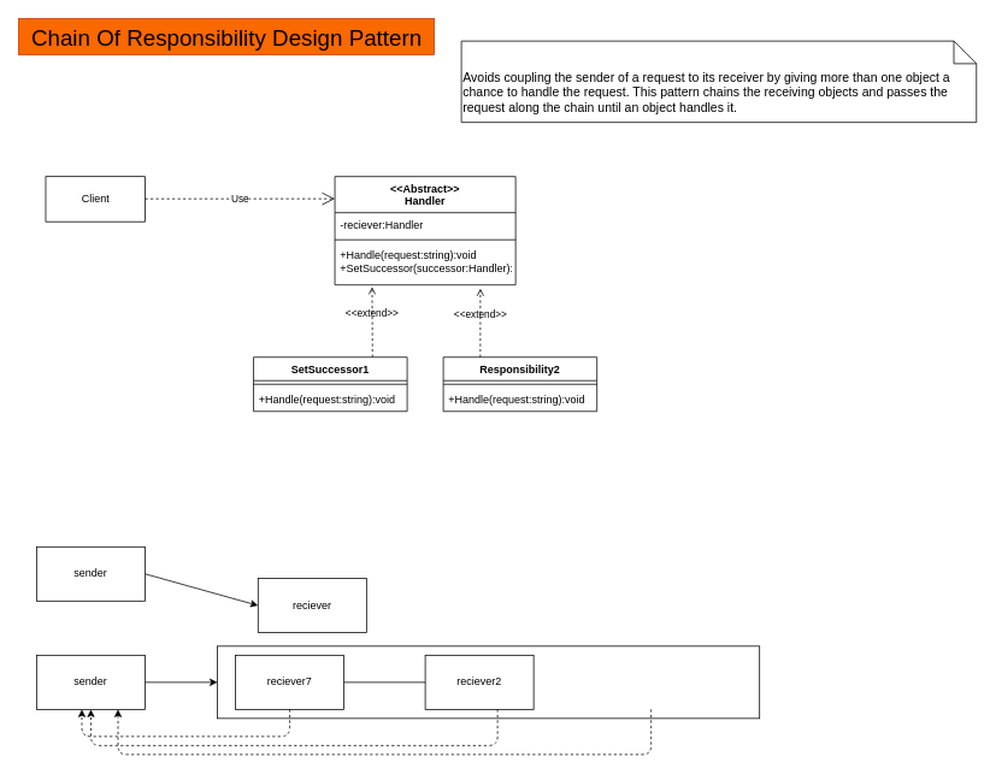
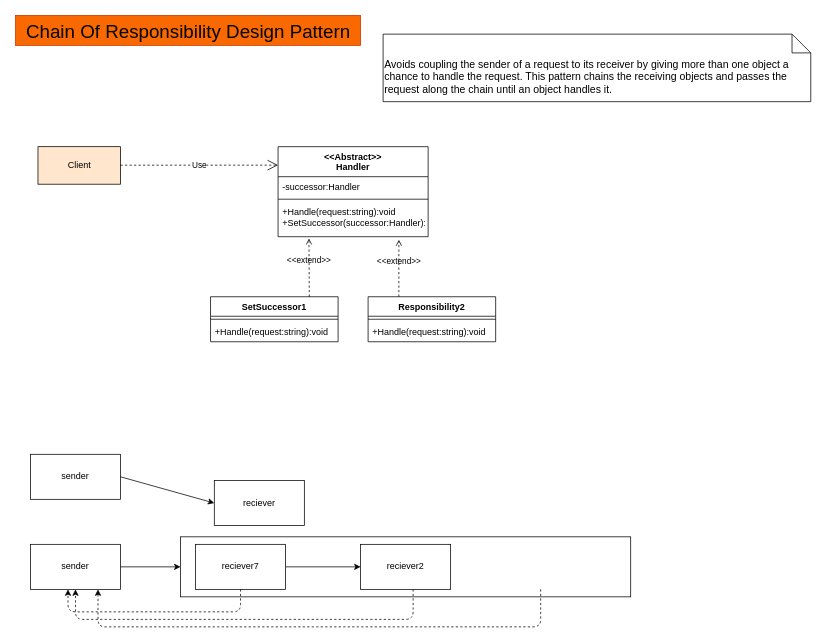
  <mxCell id="0" />
  <mxCell id="1" parent="0" />
  <mxCell id="2" value="Chain Of Responsibility Design Pattern" style="text;html=1;align=center;verticalAlign=middle;resizable=1;points=[];autosize=1;strokeColor=#C73500;fillColor=#fa6800;fontColor=#000000;fontSize=25;movable=1;rotatable=1;deletable=1;editable=1;connectable=1;" parent="1" vertex="1"><mxGeometry x="20" y="20" width="460" height="40" as="geometry" /></mxCell>
  <mxCell id="3" value="&lt;span style=&quot;font-size: 14px;&quot;&gt;Avoids coupling the sender of a request to its receiver by giving more than one object a chance to handle the request. This pattern chains the receiving objects and passes the request along the chain until an object handles it.&amp;nbsp;&lt;/span&gt;" style="shape=note2;boundedLbl=1;whiteSpace=wrap;html=1;size=25;verticalAlign=top;align=left;movable=0;resizable=0;rotatable=0;deletable=0;editable=0;connectable=0;" parent="1" vertex="1"><mxGeometry x="510" y="45" width="570" height="90" as="geometry" /></mxCell>
  <mxCell id="4" value="&lt;&lt;Abstract&gt;&gt;&#10;Handler" style="swimlane;fontStyle=1;align=center;verticalAlign=top;childLayout=stackLayout;horizontal=1;startSize=40;horizontalStack=0;resizeParent=1;resizeParentMax=0;resizeLast=0;collapsible=1;marginBottom=0;movable=0;resizable=0;rotatable=0;deletable=0;editable=0;connectable=0;" parent="1" vertex="1"><mxGeometry x="370" y="195" width="200" height="120" as="geometry" /></mxCell>
- <mxCell id="5" value="-reciever:Handler" style="text;strokeColor=none;fillColor=none;align=left;verticalAlign=top;spacingLeft=4;spacingRight=4;overflow=hidden;rotatable=0;points=[[0,0.5],[1,0.5]];portConstraint=eastwest;movable=0;resizable=0;deletable=0;editable=0;connectable=0;" parent="4" vertex="1"><mxGeometry y="40" width="200" height="26" as="geometry" /></mxCell>
+ <mxCell id="5" value="-successor:Handler" style="text;strokeColor=none;fillColor=none;align=left;verticalAlign=top;spacingLeft=4;spacingRight=4;overflow=hidden;rotatable=0;points=[[0,0.5],[1,0.5]];portConstraint=eastwest;movable=0;resizable=0;deletable=0;editable=0;connectable=0;" parent="4" vertex="1"><mxGeometry y="40" width="200" height="26" as="geometry" /></mxCell>
  <mxCell id="6" value="" style="line;strokeWidth=1;fillColor=none;align=left;verticalAlign=middle;spacingTop=-1;spacingLeft=3;spacingRight=3;rotatable=0;labelPosition=right;points=[];portConstraint=eastwest;strokeColor=inherit;movable=0;resizable=0;deletable=0;editable=0;connectable=0;" parent="4" vertex="1"><mxGeometry y="66" width="200" height="8" as="geometry" /></mxCell>
  <mxCell id="7" value="+Handle(request:string):void&#10;+SetSuccessor(successor:Handler):void" style="text;strokeColor=none;fillColor=none;align=left;verticalAlign=top;spacingLeft=4;spacingRight=4;overflow=hidden;rotatable=0;points=[[0,0.5],[1,0.5]];portConstraint=eastwest;movable=0;resizable=0;deletable=0;editable=0;connectable=0;" parent="4" vertex="1"><mxGeometry y="74" width="200" height="46" as="geometry" /></mxCell>
  <mxCell id="8" value="SetSuccessor1" style="swimlane;fontStyle=1;align=center;verticalAlign=top;childLayout=stackLayout;horizontal=1;startSize=26;horizontalStack=0;resizeParent=1;resizeParentMax=0;resizeLast=0;collapsible=1;marginBottom=0;movable=0;resizable=0;rotatable=0;deletable=0;editable=0;connectable=0;" parent="1" vertex="1"><mxGeometry x="280" y="395" width="170" height="60" as="geometry" /></mxCell>
  <mxCell id="9" value="" style="line;strokeWidth=1;fillColor=none;align=left;verticalAlign=middle;spacingTop=-1;spacingLeft=3;spacingRight=3;rotatable=0;labelPosition=right;points=[];portConstraint=eastwest;strokeColor=inherit;movable=0;resizable=0;deletable=0;editable=0;connectable=0;" parent="8" vertex="1"><mxGeometry y="26" width="170" height="8" as="geometry" /></mxCell>
  <mxCell id="10" value="+Handle(request:string):void" style="text;strokeColor=none;fillColor=none;align=left;verticalAlign=top;spacingLeft=4;spacingRight=4;overflow=hidden;rotatable=0;points=[[0,0.5],[1,0.5]];portConstraint=eastwest;movable=0;resizable=0;deletable=0;editable=0;connectable=0;" parent="8" vertex="1"><mxGeometry y="34" width="170" height="26" as="geometry" /></mxCell>
  <mxCell id="11" value="Responsibility2" style="swimlane;fontStyle=1;align=center;verticalAlign=top;childLayout=stackLayout;horizontal=1;startSize=26;horizontalStack=0;resizeParent=1;resizeParentMax=0;resizeLast=0;collapsible=1;marginBottom=0;movable=0;resizable=0;rotatable=0;deletable=0;editable=0;connectable=0;" parent="1" vertex="1"><mxGeometry x="490" y="395" width="170" height="60" as="geometry" /></mxCell>
  <mxCell id="12" value="" style="line;strokeWidth=1;fillColor=none;align=left;verticalAlign=middle;spacingTop=-1;spacingLeft=3;spacingRight=3;rotatable=0;labelPosition=right;points=[];portConstraint=eastwest;strokeColor=inherit;movable=0;resizable=0;deletable=0;editable=0;connectable=0;" parent="11" vertex="1"><mxGeometry y="26" width="170" height="8" as="geometry" /></mxCell>
  <mxCell id="13" value="+Handle(request:string):void" style="text;strokeColor=none;fillColor=none;align=left;verticalAlign=top;spacingLeft=4;spacingRight=4;overflow=hidden;rotatable=0;points=[[0,0.5],[1,0.5]];portConstraint=eastwest;movable=0;resizable=0;deletable=0;editable=0;connectable=0;" parent="11" vertex="1"><mxGeometry y="34" width="170" height="26" as="geometry" /></mxCell>
  <mxCell id="14" value="&amp;lt;&amp;lt;extend&amp;gt;&amp;gt;" style="html=1;verticalAlign=bottom;labelBackgroundColor=none;endArrow=open;endFill=0;dashed=1;entryX=0.206;entryY=1.049;entryDx=0;entryDy=0;entryPerimeter=0;exitX=0.774;exitY=0;exitDx=0;exitDy=0;exitPerimeter=0;movable=0;resizable=0;rotatable=0;deletable=0;editable=0;connectable=0;" parent="1" source="8" target="7" edge="1"><mxGeometry width="160" relative="1" as="geometry"><mxPoint x="250" y="355" as="sourcePoint" /><mxPoint x="410" y="355" as="targetPoint" /></mxGeometry></mxCell>
  <mxCell id="15" value="&amp;lt;&amp;lt;extend&amp;gt;&amp;gt;" style="html=1;verticalAlign=bottom;labelBackgroundColor=none;endArrow=open;endFill=0;dashed=1;entryX=0.805;entryY=1.087;entryDx=0;entryDy=0;entryPerimeter=0;movable=0;resizable=0;rotatable=0;deletable=0;editable=0;connectable=0;" parent="1" target="7" edge="1"><mxGeometry width="160" relative="1" as="geometry"><mxPoint x="531" y="395" as="sourcePoint" /><mxPoint x="710" y="365" as="targetPoint" /></mxGeometry></mxCell>
- <mxCell id="16" value="Client" style="html=1;movable=0;resizable=0;rotatable=0;deletable=0;editable=0;connectable=0;" parent="1" vertex="1"><mxGeometry x="50" y="195" width="110" height="50" as="geometry" /></mxCell>
+ <mxCell id="16" value="Client" style="html=1;movable=0;resizable=0;rotatable=0;deletable=0;editable=0;connectable=0;fillColor=#ffe6cc;" parent="1" vertex="1"><mxGeometry x="50" y="195" width="110" height="50" as="geometry" /></mxCell>
  <mxCell id="17" value="Use" style="endArrow=open;endSize=12;dashed=1;html=1;entryX=0;entryY=0.205;entryDx=0;entryDy=0;entryPerimeter=0;movable=0;resizable=0;rotatable=0;deletable=0;editable=0;connectable=0;" parent="1" target="4" edge="1"><mxGeometry width="160" relative="1" as="geometry"><mxPoint x="160" y="219.66" as="sourcePoint" /><mxPoint x="320" y="219.66" as="targetPoint" /></mxGeometry></mxCell>
  <mxCell id="18" value="" style="group;movable=0;resizable=0;rotatable=0;deletable=0;editable=0;connectable=0;" parent="1" vertex="1" connectable="0"><mxGeometry x="40" y="605" width="800" height="230" as="geometry" /></mxCell>
  <mxCell id="19" value="sender" style="whiteSpace=wrap;html=1;" parent="18" vertex="1"><mxGeometry width="120" height="60" as="geometry" /></mxCell>
  <mxCell id="20" value="reciever" style="whiteSpace=wrap;html=1;" parent="18" vertex="1"><mxGeometry x="245" y="35" width="120" height="60" as="geometry" /></mxCell>
  <mxCell id="21" style="edgeStyle=none;html=1;exitX=1;exitY=0.5;exitDx=0;exitDy=0;entryX=0;entryY=0.5;entryDx=0;entryDy=0;" parent="18" source="19" target="20" edge="1"><mxGeometry relative="1" as="geometry" /></mxCell>
  <mxCell id="22" value="sender" style="whiteSpace=wrap;html=1;" parent="18" vertex="1"><mxGeometry y="120" width="120" height="60" as="geometry" /></mxCell>
  <mxCell id="23" value="" style="rounded=0;whiteSpace=wrap;html=1;" parent="18" vertex="1"><mxGeometry x="200" y="110" width="600" height="80" as="geometry" /></mxCell>
  <mxCell id="24" style="edgeStyle=none;html=1;exitX=1;exitY=0.5;exitDx=0;exitDy=0;entryX=0;entryY=0.5;entryDx=0;entryDy=0;" parent="18" source="22" target="23" edge="1"><mxGeometry relative="1" as="geometry" /></mxCell>
  <mxCell id="25" style="edgeStyle=none;html=1;entryX=0.4;entryY=0.5;entryDx=0;entryDy=0;entryPerimeter=0;" parent="18" source="26" target="23" edge="1"><mxGeometry relative="1" as="geometry" /></mxCell>
  <mxCell id="26" value="reciever7" style="whiteSpace=wrap;html=1;" parent="18" vertex="1"><mxGeometry x="220" y="120" width="120" height="60" as="geometry" /></mxCell>
- <mxCell id="27" value="reciever2" style="whiteSpace=wrap;html=1;" parent="18" vertex="1"><mxGeometry x="430" y="120" width="120" height="60" as="geometry" /></mxCell>
+ <mxCell id="27" value="reciever2" style="whiteSpace=wrap;html=1;" parent="18" vertex="1"><mxGeometry x="440" y="120" width="120" height="60" as="geometry" /></mxCell>
  <mxCell id="28" value="" style="endArrow=classic;html=1;exitX=0.5;exitY=1;exitDx=0;exitDy=0;dashed=1;" parent="18" source="26" edge="1"><mxGeometry width="50" height="50" relative="1" as="geometry"><mxPoint x="280" y="220" as="sourcePoint" /><mxPoint x="50" y="180" as="targetPoint" /><Array as="points"><mxPoint x="280" y="210" /><mxPoint x="50" y="210" /></Array></mxGeometry></mxCell>
  <mxCell id="29" value="" style="endArrow=classic;html=1;exitX=0.5;exitY=1;exitDx=0;exitDy=0;dashed=1;entryX=0.5;entryY=1;entryDx=0;entryDy=0;" parent="18" target="22" edge="1"><mxGeometry width="50" height="50" relative="1" as="geometry"><mxPoint x="510.0" y="180.0" as="sourcePoint" /><mxPoint x="280" y="180.0" as="targetPoint" /><Array as="points"><mxPoint x="510" y="220" /><mxPoint x="60" y="220" /></Array></mxGeometry></mxCell>
  <mxCell id="30" value="" style="endArrow=classic;html=1;exitX=0.5;exitY=1;exitDx=0;exitDy=0;dashed=1;entryX=0.75;entryY=1;entryDx=0;entryDy=0;" parent="18" target="22" edge="1"><mxGeometry width="50" height="50" relative="1" as="geometry"><mxPoint x="680.0" y="180.0" as="sourcePoint" /><mxPoint x="230" y="180.0" as="targetPoint" /><Array as="points"><mxPoint x="680" y="230" /><mxPoint x="380" y="230" /><mxPoint x="90" y="230" /></Array></mxGeometry></mxCell>
